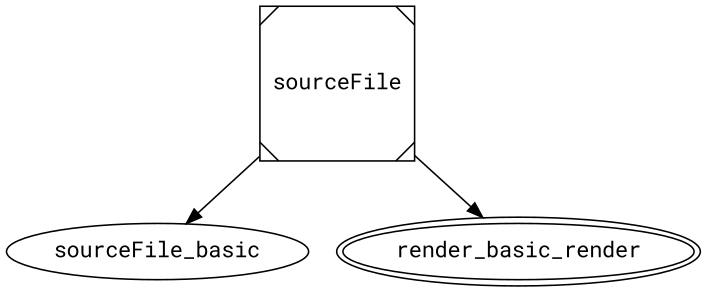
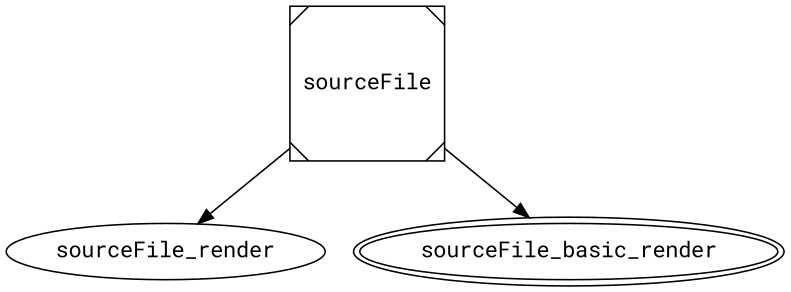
  digraph {
    fontname="Roboto Mono"
    node [fontname="Roboto Mono"]
    edge [fontname="Roboto Mono"]
    sourceFile [shape=Msquare]
-   sourceFile_basic [peripheries=1]
-   sourceFile_basic_render [peripheries=2 label=render_basic_render]
+   sourceFile_basic [peripheries=1 label=sourceFile_render]
+   sourceFile_basic_render [peripheries=2]
    sourceFile -> sourceFile_basic
    sourceFile -> sourceFile_basic_render
  }
